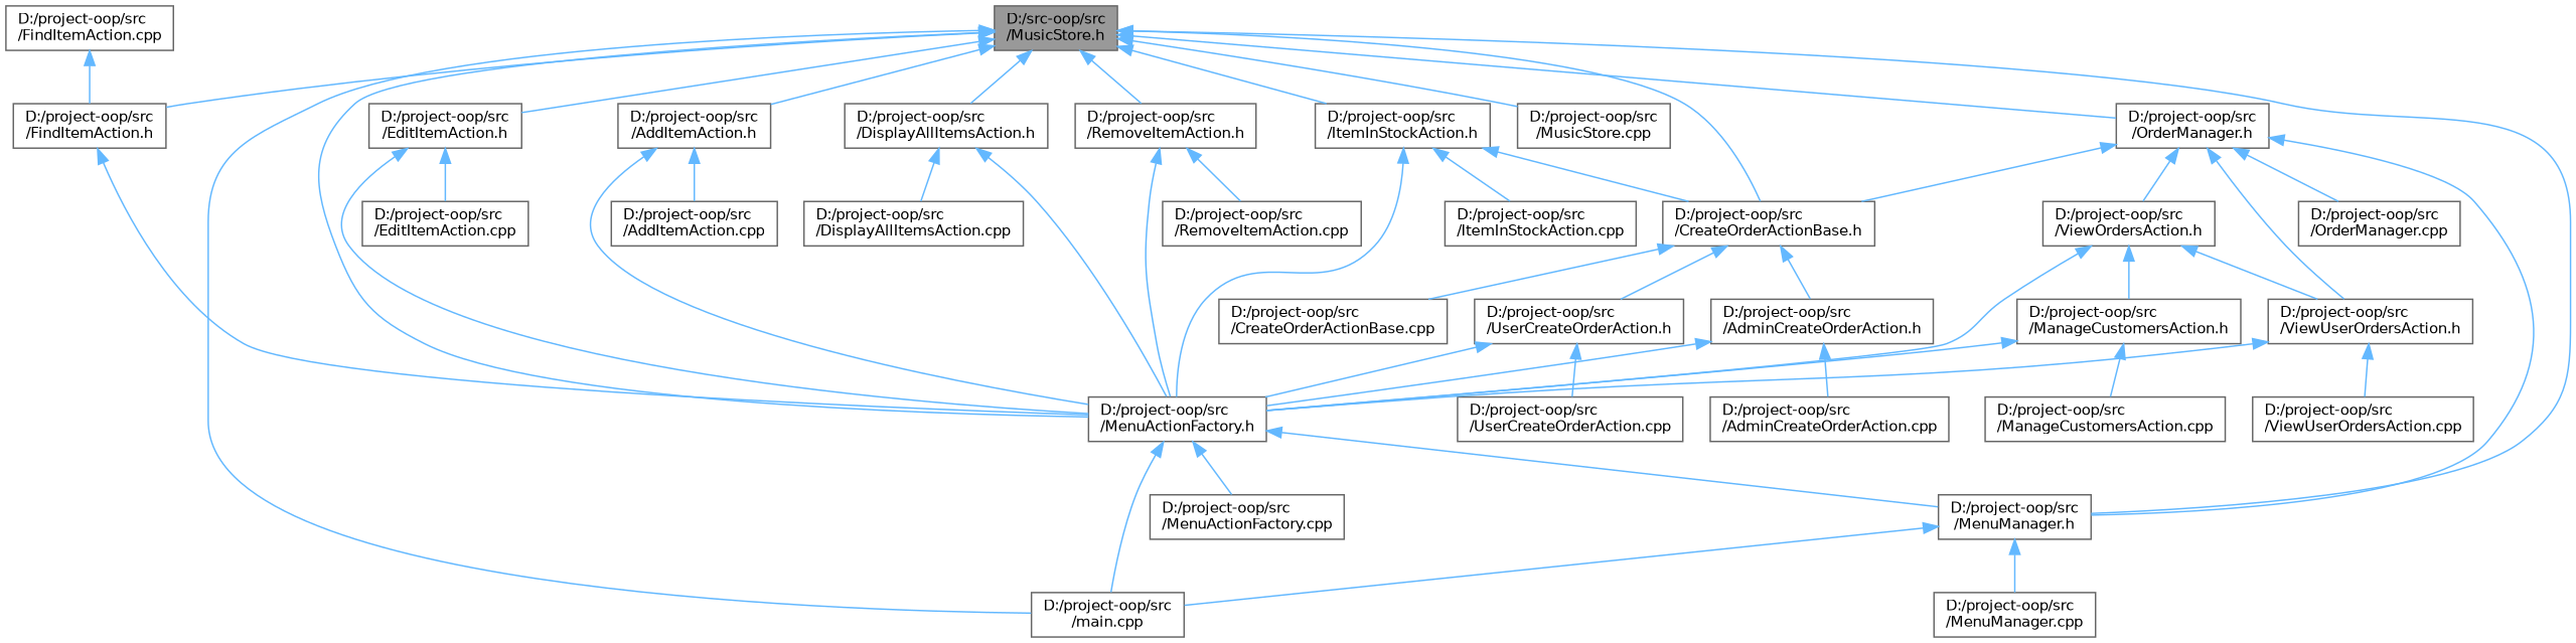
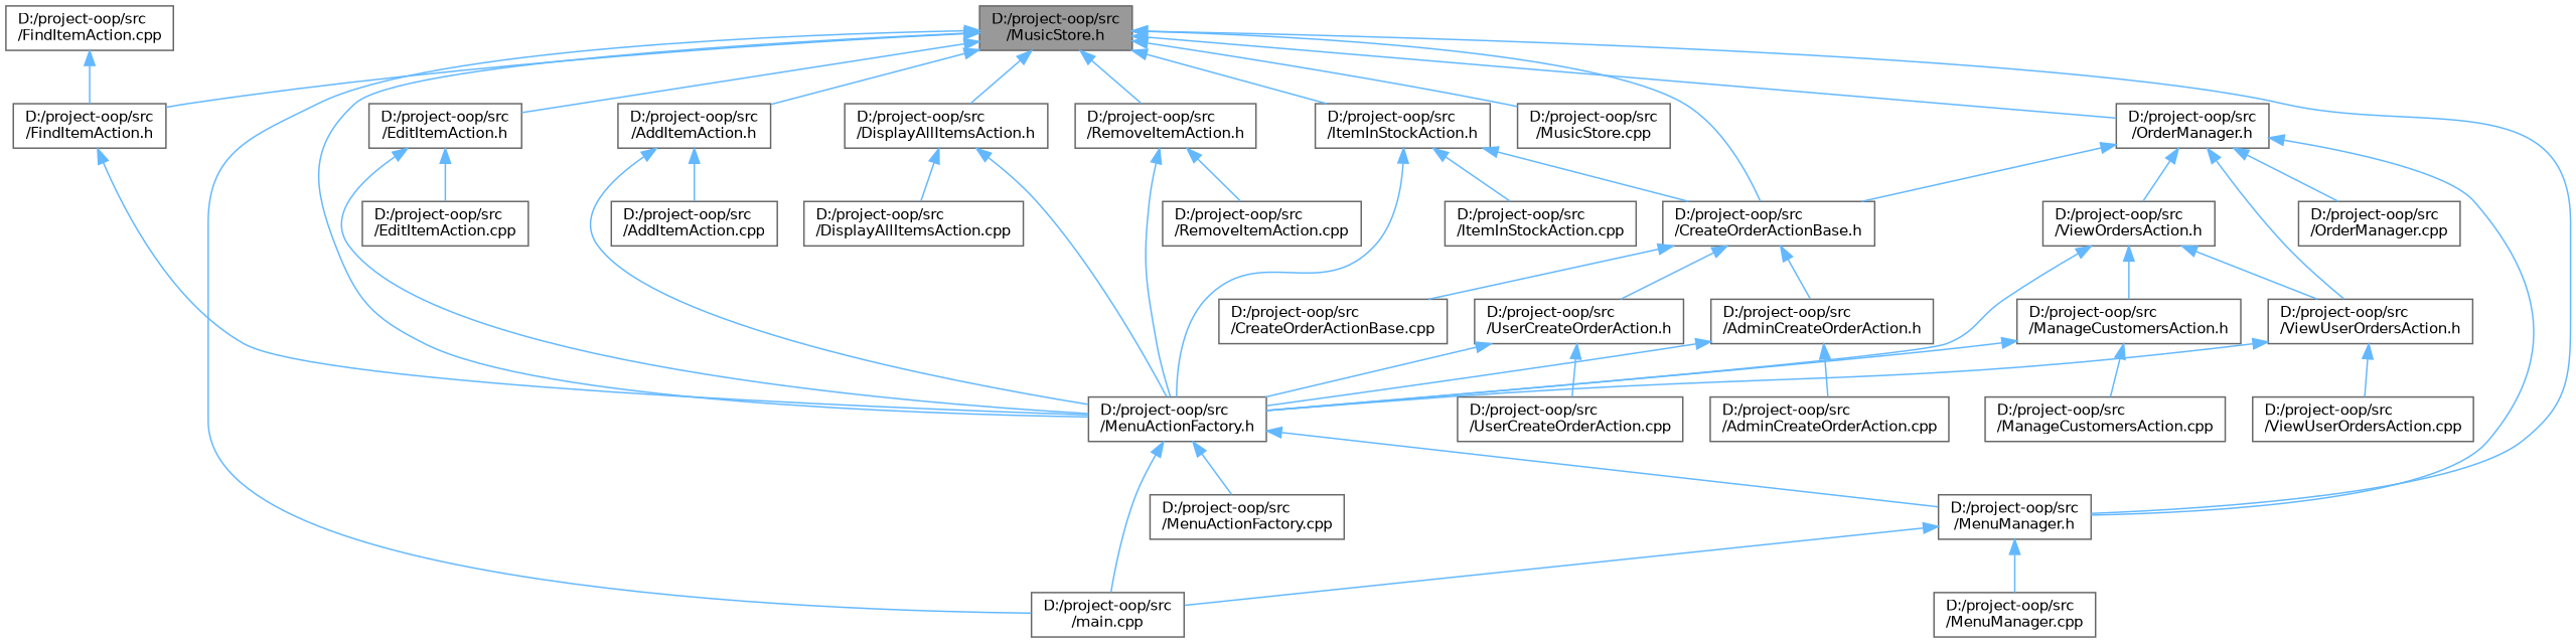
  digraph {
    node [color=grey40 fillcolor=white fontname=Helvetica fontsize=10 shape=box style=filled]
    edge [color=steelblue1 dir=back fontname=Helvetica fontsize=10 labelfontname=Helvetica labelfontsize=10 style=solid]
-   n1 [color=gray40 fillcolor=grey60 fontcolor=black height=0.2 label="D:/src-oop/src\l/MusicStore.h" width=0.4]
+   n1 [color=gray40 fillcolor=grey60 fontcolor=black height=0.2 label="D:/project-oop/src\l/MusicStore.h" width=0.4]
    n2 [height=0.2 label="D:/project-oop/src\l/AddItemAction.h" width=0.4]
    n3 [height=0.2 label="D:/project-oop/src\l/MenuActionFactory.h" width=0.4]
    n4 [height=0.2 label="D:/project-oop/src\l/MenuManager.h" width=0.4]
    n5 [height=0.2 label="D:/project-oop/src\l/main.cpp" width=0.4]
    n6 [height=0.2 label="D:/project-oop/src\l/CreateOrderActionBase.h" width=0.4]
    n7 [height=0.2 label="D:/project-oop/src\l/DisplayAllItemsAction.h" width=0.4]
    n8 [height=0.2 label="D:/project-oop/src\l/EditItemAction.h" width=0.4]
    n9 [height=0.2 label="D:/project-oop/src\l/FindItemAction.h" width=0.4]
    n10 [height=0.2 label="D:/project-oop/src\l/ItemInStockAction.h" width=0.4]
    n11 [height=0.2 label="D:/project-oop/src\l/MusicStore.cpp" width=0.4]
    n12 [height=0.2 label="D:/project-oop/src\l/OrderManager.h" width=0.4]
    n13 [height=0.2 label="D:/project-oop/src\l/RemoveItemAction.h" width=0.4]
    n14 [height=0.2 label="D:/project-oop/src\l/AddItemAction.cpp" width=0.4]
    n15 [height=0.2 label="D:/project-oop/src\l/MenuActionFactory.cpp" width=0.4]
    n16 [height=0.2 label="D:/project-oop/src\l/MenuManager.cpp" width=0.4]
    n17 [height=0.2 label="D:/project-oop/src\l/AdminCreateOrderAction.h" width=0.4]
    n18 [height=0.2 label="D:/project-oop/src\l/CreateOrderActionBase.cpp" width=0.4]
    n19 [height=0.2 label="D:/project-oop/src\l/UserCreateOrderAction.h" width=0.4]
    n20 [height=0.2 label="D:/project-oop/src\l/DisplayAllItemsAction.cpp" width=0.4]
    n21 [height=0.2 label="D:/project-oop/src\l/EditItemAction.cpp" width=0.4]
    n22 [height=0.2 label="D:/project-oop/src\l/ItemInStockAction.cpp" width=0.4]
    n23 [height=0.2 label="D:/project-oop/src\l/OrderManager.cpp" width=0.4]
    n24 [height=0.2 label="D:/project-oop/src\l/ViewOrdersAction.h" width=0.4]
    n25 [height=0.2 label="D:/project-oop/src\l/ViewUserOrdersAction.h" width=0.4]
    n26 [height=0.2 label="D:/project-oop/src\l/RemoveItemAction.cpp" width=0.4]
    n27 [height=0.2 label="D:/project-oop/src\l/AdminCreateOrderAction.cpp" width=0.4]
    n28 [height=0.2 label="D:/project-oop/src\l/UserCreateOrderAction.cpp" width=0.4]
    n29 [height=0.2 label="D:/project-oop/src\l/FindItemAction.cpp" width=0.4]
    n30 [height=0.2 label="D:/project-oop/src\l/ManageCustomersAction.h" width=0.4]
    n31 [height=0.2 label="D:/project-oop/src\l/ViewUserOrdersAction.cpp" width=0.4]
    n32 [height=0.2 label="D:/project-oop/src\l/ManageCustomersAction.cpp" width=0.4]
    n1 -> n2
    n1 -> n3
    n1 -> n4
    n1 -> n5
    n1 -> n6
    n1 -> n7
    n1 -> n8
    n1 -> n9
    n1 -> n10
    n1 -> n11
    n1 -> n12
    n1 -> n13
    n2 -> n3
    n2 -> n14
    n3 -> n4
    n3 -> n5
    n3 -> n15
    n4 -> n5
    n4 -> n16
    n6 -> n17
    n6 -> n18
    n6 -> n19
    n7 -> n3
    n7 -> n20
    n8 -> n3
    n8 -> n21
    n9 -> n3
    n10 -> n3
    n10 -> n6
    n10 -> n22
    n12 -> n4
    n12 -> n6
    n12 -> n23
    n12 -> n24
    n12 -> n25
    n13 -> n3
    n13 -> n26
    n17 -> n3
    n17 -> n27
    n19 -> n3
    n19 -> n28
    n24 -> n3
    n24 -> n25
    n24 -> n30
    n25 -> n3
    n25 -> n31
    n29 -> n9
    n30 -> n3
    n30 -> n32
  }
